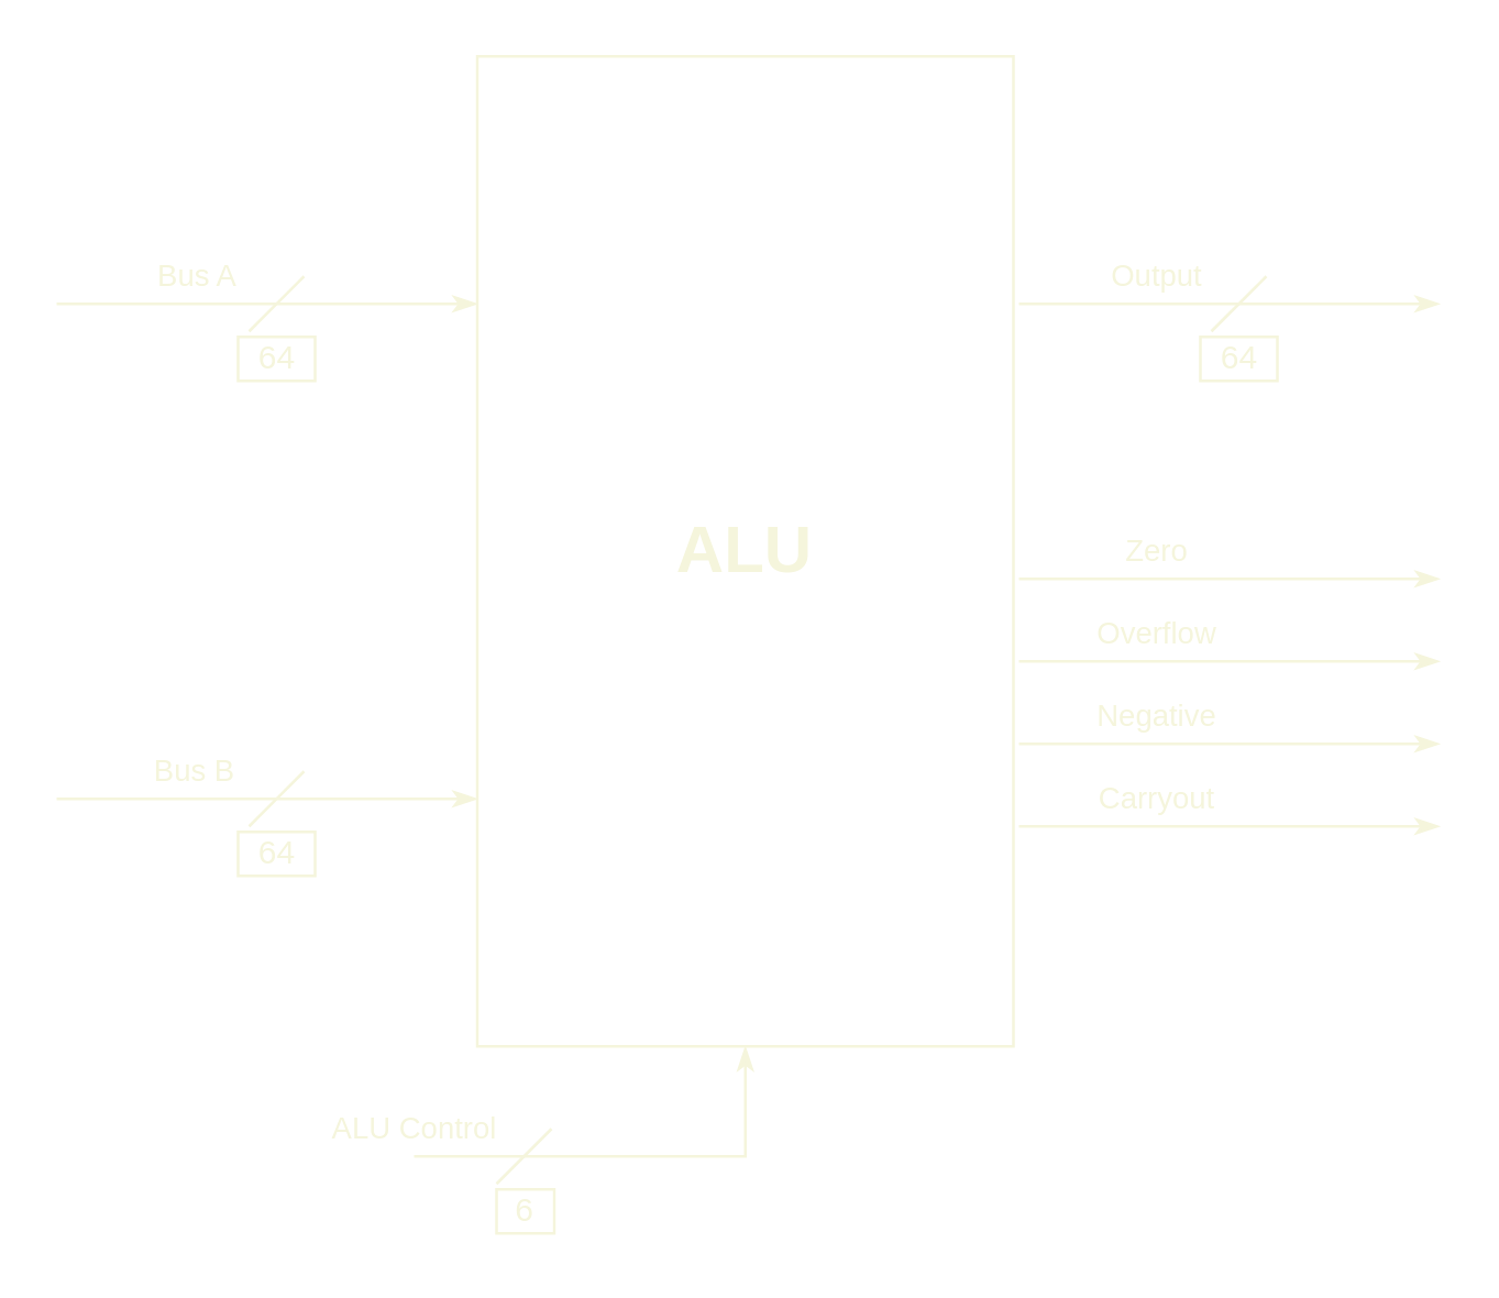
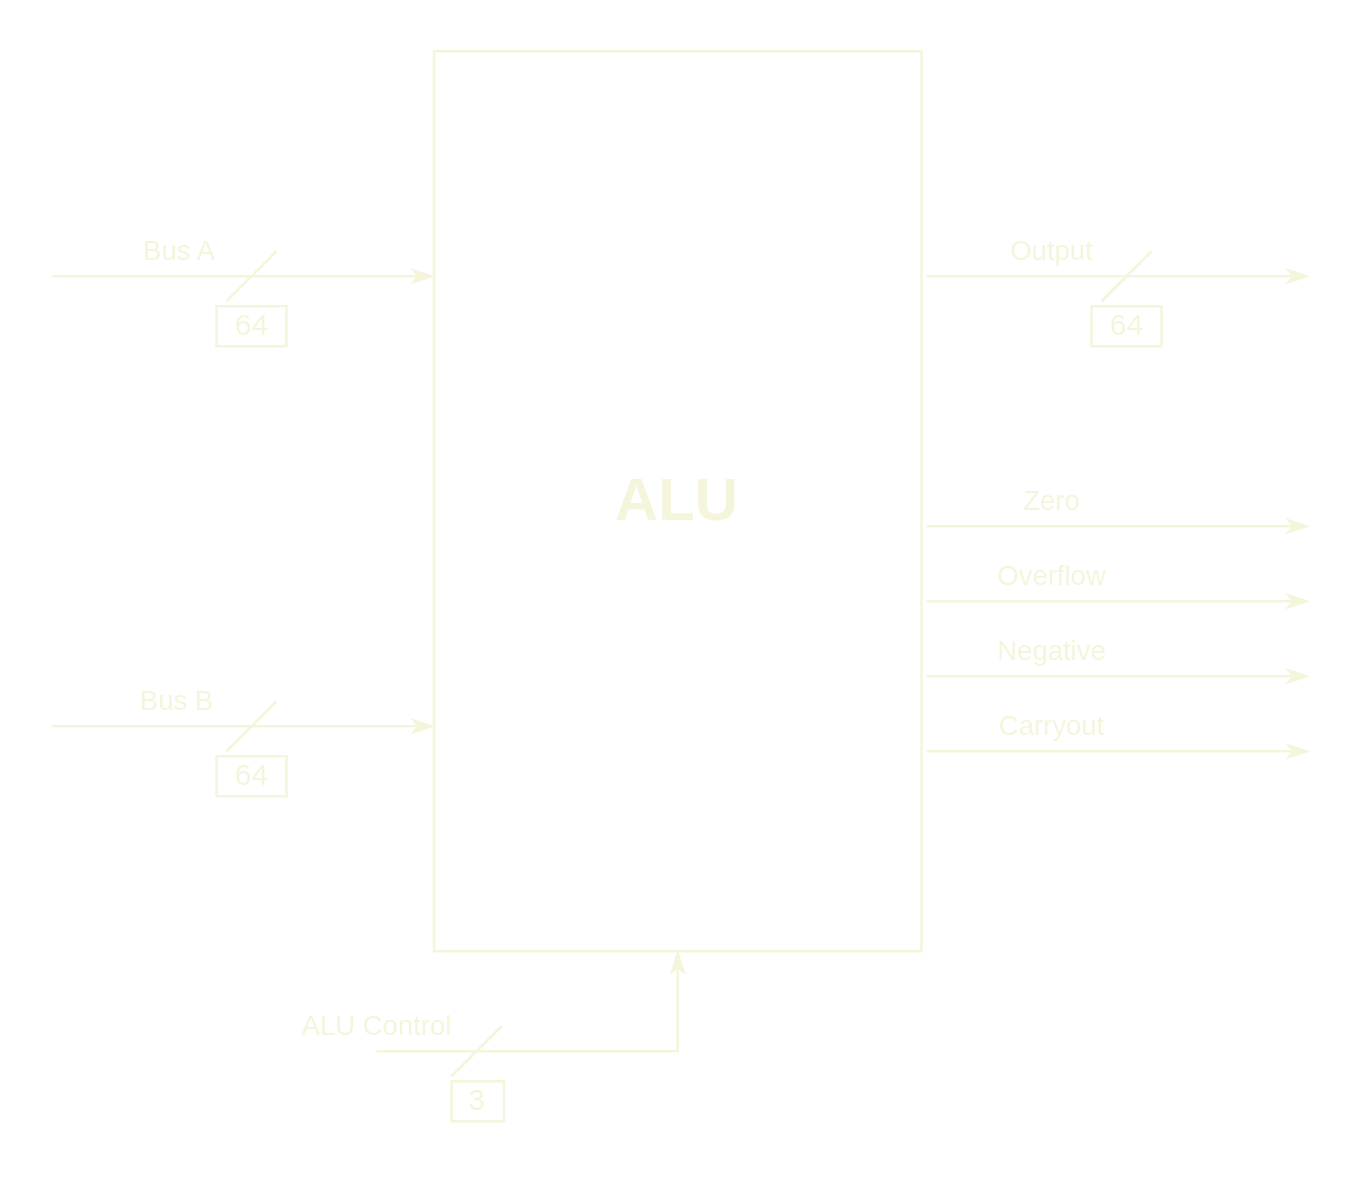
  <mxCell id="0" />
  <mxCell id="1" parent="0" />
  <mxCell id="2" value="Bus A" style="edgeStyle=orthogonalEdgeStyle;rounded=0;orthogonalLoop=1;jettySize=auto;html=1;exitX=0;exitY=0.25;exitDx=0;exitDy=0;startArrow=classicThin;startFill=1;endArrow=none;endFill=0;strokeColor=#F5F5DC;fontColor=#F5F5DC;labelBackgroundColor=none;" edge="1" parent="1" source="3"><mxGeometry x="0.346" y="-10" relative="1" as="geometry"><mxPoint x="20" y="110" as="targetPoint" /><mxPoint as="offset" /></mxGeometry></mxCell>
  <mxCell id="3" value="&lt;font style=&quot;font-size: 24px&quot;&gt;&lt;b&gt;ALU&lt;/b&gt;&lt;/font&gt;" style="rounded=0;whiteSpace=wrap;html=1;fillColor=none;strokeColor=#F5F5DC;fontColor=#F5F5DC;" vertex="1" parent="1"><mxGeometry x="173" y="20" width="195" height="360" as="geometry" /></mxCell>
  <mxCell id="4" value="Bus B" style="edgeStyle=orthogonalEdgeStyle;rounded=0;orthogonalLoop=1;jettySize=auto;html=1;exitX=0;exitY=0.25;exitDx=0;exitDy=0;startArrow=classicThin;startFill=1;endArrow=none;endFill=0;strokeColor=#F5F5DC;fontColor=#F5F5DC;labelBackgroundColor=none;" edge="1" parent="1"><mxGeometry x="0.346" y="-10" relative="1" as="geometry"><mxPoint x="20" y="290" as="targetPoint" /><mxPoint x="173" y="290" as="sourcePoint" /><mxPoint as="offset" /></mxGeometry></mxCell>
  <mxCell id="5" value="" style="endArrow=none;html=1;strokeColor=#F5F5DC;fontColor=#F5F5DC;" edge="1" parent="1"><mxGeometry width="50" height="50" relative="1" as="geometry"><mxPoint x="90" y="120" as="sourcePoint" /><mxPoint x="110" y="100" as="targetPoint" /></mxGeometry></mxCell>
  <mxCell id="6" value="" style="endArrow=none;html=1;strokeColor=#F5F5DC;fontColor=#F5F5DC;" edge="1" parent="1"><mxGeometry width="50" height="50" relative="1" as="geometry"><mxPoint x="90" y="300" as="sourcePoint" /><mxPoint x="110" y="280" as="targetPoint" /></mxGeometry></mxCell>
  <mxCell id="7" value="&amp;nbsp; 64&amp;nbsp;&amp;nbsp;" style="text;html=1;align=center;verticalAlign=middle;resizable=0;points=[];autosize=1;fontColor=#F5F5DC;labelBorderColor=#F5F5DC;" vertex="1" parent="1"><mxGeometry x="80" y="120" width="40" height="20" as="geometry" /></mxCell>
  <mxCell id="8" value="&amp;nbsp; 64&amp;nbsp;&amp;nbsp;" style="text;html=1;align=center;verticalAlign=middle;resizable=0;points=[];autosize=1;fontColor=#F5F5DC;labelBorderColor=#F5F5DC;" vertex="1" parent="1"><mxGeometry x="80" y="300" width="40" height="20" as="geometry" /></mxCell>
  <mxCell id="9" value="Output" style="edgeStyle=orthogonalEdgeStyle;rounded=0;orthogonalLoop=1;jettySize=auto;html=1;exitX=0;exitY=0.25;exitDx=0;exitDy=0;startArrow=classicThin;startFill=1;endArrow=none;endFill=0;strokeColor=#F5F5DC;fontColor=#F5F5DC;labelBackgroundColor=none;" edge="1" parent="1"><mxGeometry x="0.346" y="-10" relative="1" as="geometry"><mxPoint x="370" y="110" as="targetPoint" /><mxPoint x="523" y="110" as="sourcePoint" /><mxPoint as="offset" /></mxGeometry></mxCell>
  <mxCell id="10" value="&amp;nbsp; 64&amp;nbsp;&amp;nbsp;" style="text;html=1;align=center;verticalAlign=middle;resizable=0;points=[];autosize=1;fontColor=#F5F5DC;labelBorderColor=#F5F5DC;" vertex="1" parent="1"><mxGeometry x="430" y="120" width="40" height="20" as="geometry" /></mxCell>
  <mxCell id="11" value="" style="endArrow=none;html=1;strokeColor=#F5F5DC;fontColor=#F5F5DC;" edge="1" parent="1"><mxGeometry width="50" height="50" relative="1" as="geometry"><mxPoint x="440" y="120" as="sourcePoint" /><mxPoint x="460" y="100" as="targetPoint" /></mxGeometry></mxCell>
  <mxCell id="12" value="ALU Control" style="edgeStyle=orthogonalEdgeStyle;rounded=0;orthogonalLoop=1;jettySize=auto;html=1;exitX=0.5;exitY=1;exitDx=0;exitDy=0;startArrow=classicThin;startFill=1;endArrow=none;endFill=0;strokeColor=#F5F5DC;fontColor=#F5F5DC;labelBackgroundColor=none;" edge="1" parent="1" source="3"><mxGeometry x="1" y="-10" relative="1" as="geometry"><mxPoint x="150" y="420" as="targetPoint" /><mxPoint x="263" y="420" as="sourcePoint" /><mxPoint as="offset" /><Array as="points"><mxPoint x="270" y="420" /></Array></mxGeometry></mxCell>
  <mxCell id="13" value="" style="endArrow=none;html=1;strokeColor=#F5F5DC;fontColor=#F5F5DC;" edge="1" parent="1"><mxGeometry width="50" height="50" relative="1" as="geometry"><mxPoint x="180" y="430" as="sourcePoint" /><mxPoint x="200" y="410" as="targetPoint" /></mxGeometry></mxCell>
- <mxCell id="14" value="&amp;nbsp; 6&amp;nbsp;&amp;nbsp;" style="text;html=1;align=center;verticalAlign=middle;resizable=0;points=[];autosize=1;fontColor=#F5F5DC;labelBorderColor=#F5F5DC;" vertex="1" parent="1"><mxGeometry x="170" y="430" width="40" height="20" as="geometry" /></mxCell>
+ <mxCell id="14" value="&amp;nbsp; 3&amp;nbsp;&amp;nbsp;" style="text;html=1;align=center;verticalAlign=middle;resizable=0;points=[];autosize=1;fontColor=#F5F5DC;labelBorderColor=#F5F5DC;" vertex="1" parent="1"><mxGeometry x="170" y="430" width="40" height="20" as="geometry" /></mxCell>
  <mxCell id="15" value="Zero" style="edgeStyle=orthogonalEdgeStyle;rounded=0;orthogonalLoop=1;jettySize=auto;html=1;exitX=0;exitY=0.25;exitDx=0;exitDy=0;startArrow=classicThin;startFill=1;endArrow=none;endFill=0;strokeColor=#F5F5DC;fontColor=#F5F5DC;labelBackgroundColor=none;" edge="1" parent="1"><mxGeometry x="0.346" y="-10" relative="1" as="geometry"><mxPoint x="370" y="210" as="targetPoint" /><mxPoint x="523" y="210" as="sourcePoint" /><mxPoint as="offset" /></mxGeometry></mxCell>
  <mxCell id="16" value="Overflow" style="edgeStyle=orthogonalEdgeStyle;rounded=0;orthogonalLoop=1;jettySize=auto;html=1;exitX=0;exitY=0.25;exitDx=0;exitDy=0;startArrow=classicThin;startFill=1;endArrow=none;endFill=0;strokeColor=#F5F5DC;fontColor=#F5F5DC;labelBackgroundColor=none;" edge="1" parent="1"><mxGeometry x="0.346" y="-10" relative="1" as="geometry"><mxPoint x="370" y="240" as="targetPoint" /><mxPoint x="523" y="240" as="sourcePoint" /><mxPoint as="offset" /></mxGeometry></mxCell>
  <mxCell id="17" value="Negative" style="edgeStyle=orthogonalEdgeStyle;rounded=0;orthogonalLoop=1;jettySize=auto;html=1;exitX=0;exitY=0.25;exitDx=0;exitDy=0;startArrow=classicThin;startFill=1;endArrow=none;endFill=0;strokeColor=#F5F5DC;fontColor=#F5F5DC;labelBackgroundColor=none;" edge="1" parent="1"><mxGeometry x="0.346" y="-10" relative="1" as="geometry"><mxPoint x="370" y="270" as="targetPoint" /><mxPoint x="523" y="270" as="sourcePoint" /><mxPoint as="offset" /></mxGeometry></mxCell>
  <mxCell id="18" value="Carryout" style="edgeStyle=orthogonalEdgeStyle;rounded=0;orthogonalLoop=1;jettySize=auto;html=1;exitX=0;exitY=0.25;exitDx=0;exitDy=0;startArrow=classicThin;startFill=1;endArrow=none;endFill=0;strokeColor=#F5F5DC;fontColor=#F5F5DC;labelBackgroundColor=none;" edge="1" parent="1"><mxGeometry x="0.346" y="-10" relative="1" as="geometry"><mxPoint x="370" y="300" as="targetPoint" /><mxPoint x="523" y="300" as="sourcePoint" /><mxPoint as="offset" /></mxGeometry></mxCell>
